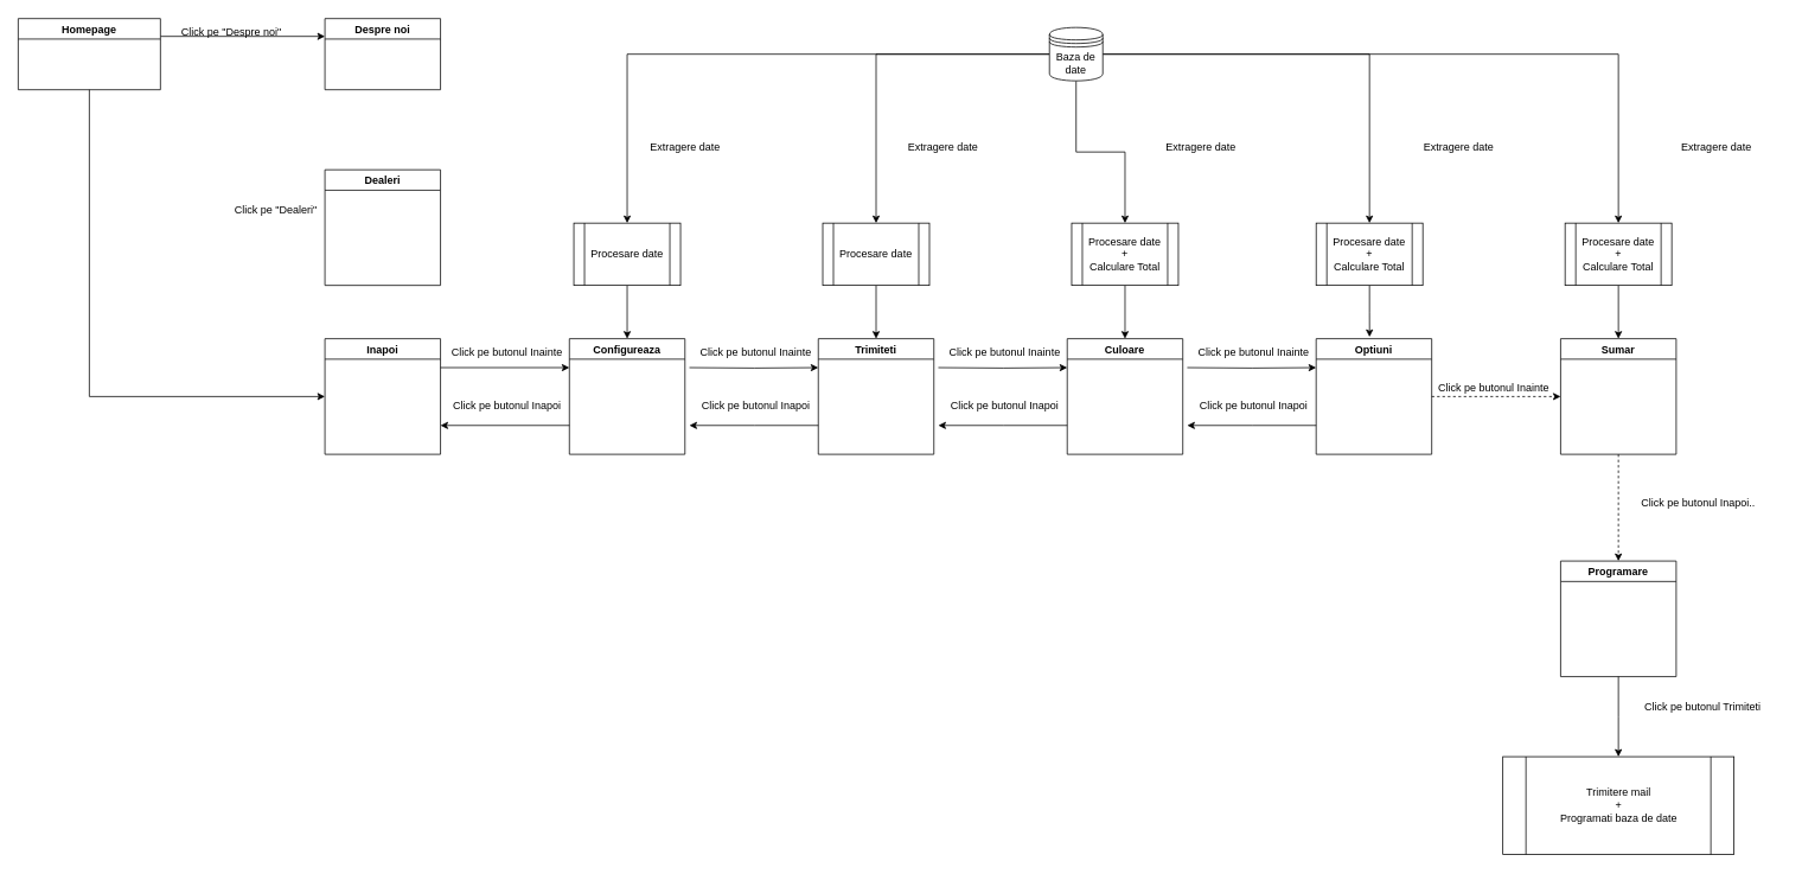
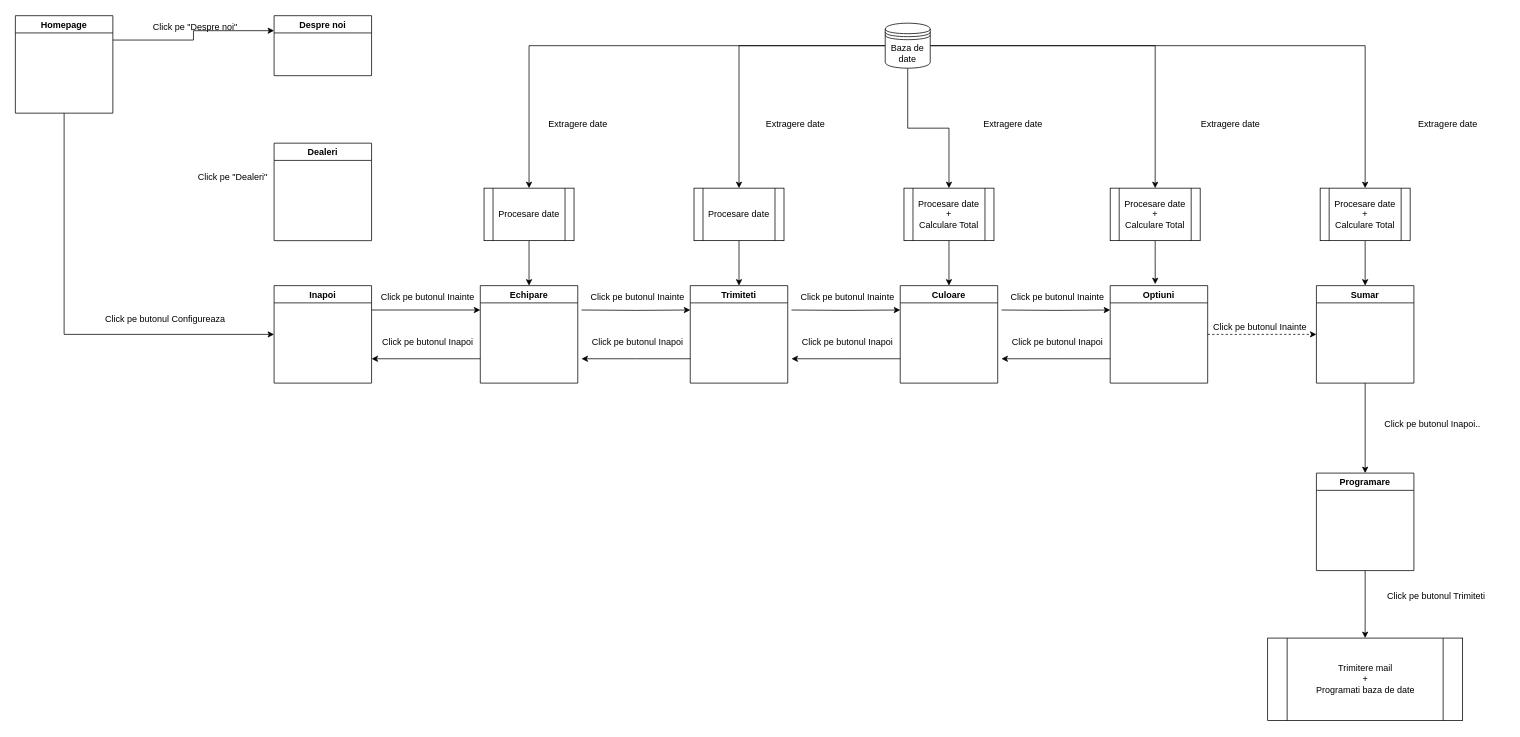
  <mxCell id="0" style=";html=1;" />
  <mxCell id="1" style=";html=1;" parent="0" />
  <mxCell id="2" style="edgeStyle=orthogonalEdgeStyle;rounded=0;orthogonalLoop=1;jettySize=auto;html=1;exitX=1;exitY=0.25;exitDx=0;exitDy=0;entryX=0;entryY=0.25;entryDx=0;entryDy=0;" edge="1" parent="1" source="4" target="5"><mxGeometry relative="1" as="geometry" /></mxCell>
  <mxCell id="3" style="edgeStyle=orthogonalEdgeStyle;rounded=0;orthogonalLoop=1;jettySize=auto;html=1;exitX=0.5;exitY=1;exitDx=0;exitDy=0;entryX=0;entryY=0.5;entryDx=0;entryDy=0;" edge="1" parent="1" source="4" target="10"><mxGeometry relative="1" as="geometry" /></mxCell>
- <mxCell id="4" value="Homepage" style="swimlane;" vertex="1" parent="1"><mxGeometry x="20" y="20" width="160" height="80" as="geometry" /></mxCell>
+ <mxCell id="4" value="Homepage" style="swimlane;" vertex="1" parent="1"><mxGeometry x="20" y="20" width="130" height="130" as="geometry" /></mxCell>
  <mxCell id="5" value="Despre noi" style="swimlane;" vertex="1" parent="1"><mxGeometry x="365" y="20" width="130" height="80" as="geometry" /></mxCell>
  <mxCell id="6" value="Click pe &quot;Despre noi&quot;" style="text;html=1;strokeColor=none;fillColor=none;align=center;verticalAlign=middle;whiteSpace=wrap;rounded=0;" vertex="1" parent="1"><mxGeometry x="200" y="20" width="120" height="30" as="geometry" /></mxCell>
  <mxCell id="7" value="Dealeri" style="swimlane;" vertex="1" parent="1"><mxGeometry x="365" y="190" width="130" height="130" as="geometry" /></mxCell>
  <mxCell id="8" value="Click pe &quot;Dealeri&quot;" style="text;html=1;strokeColor=none;fillColor=none;align=center;verticalAlign=middle;whiteSpace=wrap;rounded=0;" vertex="1" parent="1"><mxGeometry x="250" y="220" width="120" height="30" as="geometry" /></mxCell>
  <mxCell id="9" style="edgeStyle=orthogonalEdgeStyle;rounded=0;orthogonalLoop=1;jettySize=auto;html=1;exitX=1;exitY=0.25;exitDx=0;exitDy=0;entryX=0;entryY=0.25;entryDx=0;entryDy=0;" edge="1" parent="1" source="10" target="13"><mxGeometry relative="1" as="geometry" /></mxCell>
  <mxCell id="10" value="Inapoi" style="swimlane;" vertex="1" parent="1"><mxGeometry x="365" y="380" width="130" height="130" as="geometry" /></mxCell>
+ <mxCell id="11" value="Click pe butonul Configureaza" style="text;html=1;strokeColor=none;fillColor=none;align=center;verticalAlign=middle;whiteSpace=wrap;rounded=0;" vertex="1" parent="1"><mxGeometry x="130" y="410" width="180" height="30" as="geometry" /></mxCell>
  <mxCell id="12" style="edgeStyle=orthogonalEdgeStyle;rounded=0;orthogonalLoop=1;jettySize=auto;html=1;exitX=0;exitY=0.75;exitDx=0;exitDy=0;entryX=1;entryY=0.75;entryDx=0;entryDy=0;" edge="1" parent="1" source="13" target="10"><mxGeometry relative="1" as="geometry" /></mxCell>
- <mxCell id="13" value="Configureaza" style="swimlane;" vertex="1" parent="1"><mxGeometry x="640" y="380" width="130" height="130" as="geometry" /></mxCell>
+ <mxCell id="13" value="Echipare" style="swimlane;" vertex="1" parent="1"><mxGeometry x="640" y="380" width="130" height="130" as="geometry" /></mxCell>
  <mxCell id="14" value="Click pe butonul Inainte" style="text;html=1;strokeColor=none;fillColor=none;align=center;verticalAlign=middle;whiteSpace=wrap;rounded=0;" vertex="1" parent="1"><mxGeometry x="480" y="380" width="180" height="30" as="geometry" /></mxCell>
  <mxCell id="15" value="Click pe butonul Inapoi" style="text;html=1;strokeColor=none;fillColor=none;align=center;verticalAlign=middle;whiteSpace=wrap;rounded=0;" vertex="1" parent="1"><mxGeometry x="480" y="440" width="180" height="30" as="geometry" /></mxCell>
  <mxCell id="16" style="edgeStyle=orthogonalEdgeStyle;rounded=0;orthogonalLoop=1;jettySize=auto;html=1;exitX=1;exitY=0.25;exitDx=0;exitDy=0;entryX=0;entryY=0.25;entryDx=0;entryDy=0;" edge="1" parent="1" target="18"><mxGeometry relative="1" as="geometry"><mxPoint x="775" y="412.5" as="sourcePoint" /></mxGeometry></mxCell>
  <mxCell id="17" style="edgeStyle=orthogonalEdgeStyle;rounded=0;orthogonalLoop=1;jettySize=auto;html=1;exitX=0;exitY=0.75;exitDx=0;exitDy=0;entryX=1;entryY=0.75;entryDx=0;entryDy=0;" edge="1" parent="1" source="18"><mxGeometry relative="1" as="geometry"><mxPoint x="775" y="477.5" as="targetPoint" /></mxGeometry></mxCell>
  <mxCell id="18" value="Trimiteti" style="swimlane;" vertex="1" parent="1"><mxGeometry x="920" y="380" width="130" height="130" as="geometry" /></mxCell>
  <mxCell id="19" value="Click pe butonul Inainte" style="text;html=1;strokeColor=none;fillColor=none;align=center;verticalAlign=middle;whiteSpace=wrap;rounded=0;" vertex="1" parent="1"><mxGeometry x="760" y="380" width="180" height="30" as="geometry" /></mxCell>
  <mxCell id="20" value="Click pe butonul Inapoi" style="text;html=1;strokeColor=none;fillColor=none;align=center;verticalAlign=middle;whiteSpace=wrap;rounded=0;" vertex="1" parent="1"><mxGeometry x="760" y="440" width="180" height="30" as="geometry" /></mxCell>
  <mxCell id="21" style="edgeStyle=orthogonalEdgeStyle;rounded=0;orthogonalLoop=1;jettySize=auto;html=1;exitX=1;exitY=0.25;exitDx=0;exitDy=0;entryX=0;entryY=0.25;entryDx=0;entryDy=0;" edge="1" parent="1" target="23"><mxGeometry relative="1" as="geometry"><mxPoint x="1055" y="412.5" as="sourcePoint" /></mxGeometry></mxCell>
  <mxCell id="22" style="edgeStyle=orthogonalEdgeStyle;rounded=0;orthogonalLoop=1;jettySize=auto;html=1;exitX=0;exitY=0.75;exitDx=0;exitDy=0;entryX=1;entryY=0.75;entryDx=0;entryDy=0;" edge="1" parent="1" source="23"><mxGeometry relative="1" as="geometry"><mxPoint x="1055" y="477.5" as="targetPoint" /></mxGeometry></mxCell>
  <mxCell id="23" value="Culoare" style="swimlane;" vertex="1" parent="1"><mxGeometry x="1200" y="380" width="130" height="130" as="geometry" /></mxCell>
  <mxCell id="24" value="Click pe butonul Inainte" style="text;html=1;strokeColor=none;fillColor=none;align=center;verticalAlign=middle;whiteSpace=wrap;rounded=0;" vertex="1" parent="1"><mxGeometry x="1040" y="380" width="180" height="30" as="geometry" /></mxCell>
  <mxCell id="25" value="Click pe butonul Inapoi" style="text;html=1;strokeColor=none;fillColor=none;align=center;verticalAlign=middle;whiteSpace=wrap;rounded=0;" vertex="1" parent="1"><mxGeometry x="1040" y="440" width="180" height="30" as="geometry" /></mxCell>
  <mxCell id="26" style="edgeStyle=orthogonalEdgeStyle;rounded=0;orthogonalLoop=1;jettySize=auto;html=1;exitX=1;exitY=0.25;exitDx=0;exitDy=0;entryX=0;entryY=0.25;entryDx=0;entryDy=0;" edge="1" parent="1" target="29"><mxGeometry relative="1" as="geometry"><mxPoint x="1335" y="412.5" as="sourcePoint" /></mxGeometry></mxCell>
  <mxCell id="27" style="edgeStyle=orthogonalEdgeStyle;rounded=0;orthogonalLoop=1;jettySize=auto;html=1;exitX=0;exitY=0.75;exitDx=0;exitDy=0;entryX=1;entryY=0.75;entryDx=0;entryDy=0;" edge="1" parent="1" source="29"><mxGeometry relative="1" as="geometry"><mxPoint x="1335" y="477.5" as="targetPoint" /></mxGeometry></mxCell>
  <mxCell id="28" style="edgeStyle=orthogonalEdgeStyle;rounded=0;orthogonalLoop=1;jettySize=auto;html=1;entryX=0;entryY=0.5;entryDx=0;entryDy=0;dashed=1;" edge="1" parent="1" source="29" target="33"><mxGeometry relative="1" as="geometry" /></mxCell>
  <mxCell id="29" value="Optiuni" style="swimlane;" vertex="1" parent="1"><mxGeometry x="1480" y="380" width="130" height="130" as="geometry" /></mxCell>
  <mxCell id="30" value="Click pe butonul Inainte" style="text;html=1;strokeColor=none;fillColor=none;align=center;verticalAlign=middle;whiteSpace=wrap;rounded=0;" vertex="1" parent="1"><mxGeometry x="1320" y="380" width="180" height="30" as="geometry" /></mxCell>
  <mxCell id="31" value="Click pe butonul Inapoi" style="text;html=1;strokeColor=none;fillColor=none;align=center;verticalAlign=middle;whiteSpace=wrap;rounded=0;" vertex="1" parent="1"><mxGeometry x="1320" y="440" width="180" height="30" as="geometry" /></mxCell>
- <mxCell id="32" style="edgeStyle=orthogonalEdgeStyle;rounded=0;orthogonalLoop=1;jettySize=auto;html=1;dashed=1;" edge="1" parent="1" source="33" target="36"><mxGeometry relative="1" as="geometry" /></mxCell>
+ <mxCell id="32" style="edgeStyle=orthogonalEdgeStyle;rounded=0;orthogonalLoop=1;jettySize=auto;html=1;" edge="1" parent="1" source="33" target="36"><mxGeometry relative="1" as="geometry" /></mxCell>
  <mxCell id="33" value="Sumar" style="swimlane;" vertex="1" parent="1"><mxGeometry x="1755" y="380" width="130" height="130" as="geometry" /></mxCell>
  <mxCell id="34" value="Click pe butonul Inainte" style="text;html=1;strokeColor=none;fillColor=none;align=center;verticalAlign=middle;whiteSpace=wrap;rounded=0;" vertex="1" parent="1"><mxGeometry x="1590" y="420" width="180" height="30" as="geometry" /></mxCell>
  <mxCell id="35" style="edgeStyle=orthogonalEdgeStyle;rounded=0;orthogonalLoop=1;jettySize=auto;html=1;" edge="1" parent="1" source="36"><mxGeometry relative="1" as="geometry"><mxPoint x="1820" y="850" as="targetPoint" /></mxGeometry></mxCell>
  <mxCell id="36" value="Programare" style="swimlane;" vertex="1" parent="1"><mxGeometry x="1755" y="630" width="130" height="130" as="geometry" /></mxCell>
  <mxCell id="37" value="Click pe butonul Inapoi.." style="text;html=1;strokeColor=none;fillColor=none;align=center;verticalAlign=middle;whiteSpace=wrap;rounded=0;" vertex="1" parent="1"><mxGeometry x="1820" y="550" width="180" height="30" as="geometry" /></mxCell>
  <mxCell id="38" value="Click pe butonul Trimiteti" style="text;html=1;strokeColor=none;fillColor=none;align=center;verticalAlign=middle;whiteSpace=wrap;rounded=0;" vertex="1" parent="1"><mxGeometry x="1825" y="780" width="180" height="30" as="geometry" /></mxCell>
  <mxCell id="39" value="" style="shape=process;whiteSpace=wrap;html=1;backgroundOutline=1;" vertex="1" parent="1"><mxGeometry x="1690" y="850" width="260" height="110" as="geometry" /></mxCell>
  <mxCell id="40" value="Trimitere mail&lt;br&gt;+&lt;br&gt;Programati baza de date" style="text;html=1;align=center;verticalAlign=middle;resizable=0;points=[];autosize=1;strokeColor=none;fillColor=none;" vertex="1" parent="1"><mxGeometry x="1740" y="875" width="160" height="60" as="geometry" /></mxCell>
  <mxCell id="41" style="edgeStyle=orthogonalEdgeStyle;rounded=0;orthogonalLoop=1;jettySize=auto;html=1;entryX=0.5;entryY=0;entryDx=0;entryDy=0;" edge="1" parent="1" source="46" target="52"><mxGeometry relative="1" as="geometry" /></mxCell>
  <mxCell id="42" style="edgeStyle=orthogonalEdgeStyle;rounded=0;orthogonalLoop=1;jettySize=auto;html=1;" edge="1" parent="1" source="46" target="50"><mxGeometry relative="1" as="geometry" /></mxCell>
  <mxCell id="43" style="edgeStyle=orthogonalEdgeStyle;rounded=0;orthogonalLoop=1;jettySize=auto;html=1;" edge="1" parent="1" source="46" target="48"><mxGeometry relative="1" as="geometry" /></mxCell>
  <mxCell id="44" style="edgeStyle=orthogonalEdgeStyle;rounded=0;orthogonalLoop=1;jettySize=auto;html=1;entryX=0.5;entryY=0;entryDx=0;entryDy=0;" edge="1" parent="1" source="46" target="54"><mxGeometry relative="1" as="geometry" /></mxCell>
  <mxCell id="45" style="edgeStyle=orthogonalEdgeStyle;rounded=0;orthogonalLoop=1;jettySize=auto;html=1;" edge="1" parent="1" source="46" target="56"><mxGeometry relative="1" as="geometry" /></mxCell>
  <mxCell id="46" value="Baza de date" style="shape=datastore;whiteSpace=wrap;html=1;" vertex="1" parent="1"><mxGeometry x="1180" y="30" width="60" height="60" as="geometry" /></mxCell>
  <mxCell id="47" style="edgeStyle=orthogonalEdgeStyle;rounded=0;orthogonalLoop=1;jettySize=auto;html=1;entryX=0.5;entryY=0;entryDx=0;entryDy=0;" edge="1" parent="1" source="48" target="13"><mxGeometry relative="1" as="geometry" /></mxCell>
  <mxCell id="48" value="Procesare date" style="shape=process;whiteSpace=wrap;html=1;backgroundOutline=1;" vertex="1" parent="1"><mxGeometry x="645" y="250" width="120" height="70" as="geometry" /></mxCell>
  <mxCell id="49" style="edgeStyle=orthogonalEdgeStyle;rounded=0;orthogonalLoop=1;jettySize=auto;html=1;entryX=0.5;entryY=0;entryDx=0;entryDy=0;" edge="1" parent="1" source="50" target="18"><mxGeometry relative="1" as="geometry" /></mxCell>
  <mxCell id="50" value="Procesare date" style="shape=process;whiteSpace=wrap;html=1;backgroundOutline=1;" vertex="1" parent="1"><mxGeometry x="925" y="250" width="120" height="70" as="geometry" /></mxCell>
  <mxCell id="51" style="edgeStyle=orthogonalEdgeStyle;rounded=0;orthogonalLoop=1;jettySize=auto;html=1;entryX=0.5;entryY=0;entryDx=0;entryDy=0;" edge="1" parent="1" source="52" target="23"><mxGeometry relative="1" as="geometry" /></mxCell>
  <mxCell id="52" value="Procesare date&lt;br&gt;+&lt;br&gt;Calculare Total" style="shape=process;whiteSpace=wrap;html=1;backgroundOutline=1;" vertex="1" parent="1"><mxGeometry x="1205" y="250" width="120" height="70" as="geometry" /></mxCell>
  <mxCell id="53" style="edgeStyle=orthogonalEdgeStyle;rounded=0;orthogonalLoop=1;jettySize=auto;html=1;entryX=0.462;entryY=-0.015;entryDx=0;entryDy=0;entryPerimeter=0;" edge="1" parent="1" source="54" target="29"><mxGeometry relative="1" as="geometry" /></mxCell>
  <mxCell id="54" value="Procesare date&lt;br&gt;+&lt;br&gt;Calculare Total" style="shape=process;whiteSpace=wrap;html=1;backgroundOutline=1;" vertex="1" parent="1"><mxGeometry x="1480" y="250" width="120" height="70" as="geometry" /></mxCell>
  <mxCell id="55" style="edgeStyle=orthogonalEdgeStyle;rounded=0;orthogonalLoop=1;jettySize=auto;html=1;entryX=0.5;entryY=0;entryDx=0;entryDy=0;" edge="1" parent="1" source="56" target="33"><mxGeometry relative="1" as="geometry" /></mxCell>
  <mxCell id="56" value="Procesare date&lt;br&gt;+&lt;br&gt;Calculare Total" style="shape=process;whiteSpace=wrap;html=1;backgroundOutline=1;" vertex="1" parent="1"><mxGeometry x="1760" y="250" width="120" height="70" as="geometry" /></mxCell>
  <mxCell id="57" value="Extragere date" style="text;html=1;align=center;verticalAlign=middle;resizable=0;points=[];autosize=1;strokeColor=none;fillColor=none;" vertex="1" parent="1"><mxGeometry x="720" y="150" width="100" height="30" as="geometry" /></mxCell>
  <mxCell id="58" value="Extragere date" style="text;html=1;align=center;verticalAlign=middle;resizable=0;points=[];autosize=1;strokeColor=none;fillColor=none;" vertex="1" parent="1"><mxGeometry x="1010" y="150" width="100" height="30" as="geometry" /></mxCell>
  <mxCell id="59" value="Extragere date" style="text;html=1;align=center;verticalAlign=middle;resizable=0;points=[];autosize=1;strokeColor=none;fillColor=none;" vertex="1" parent="1"><mxGeometry x="1300" y="150" width="100" height="30" as="geometry" /></mxCell>
  <mxCell id="60" value="Extragere date" style="text;html=1;align=center;verticalAlign=middle;resizable=0;points=[];autosize=1;strokeColor=none;fillColor=none;" vertex="1" parent="1"><mxGeometry x="1590" y="150" width="100" height="30" as="geometry" /></mxCell>
  <mxCell id="61" value="Extragere date" style="text;html=1;align=center;verticalAlign=middle;resizable=0;points=[];autosize=1;strokeColor=none;fillColor=none;" vertex="1" parent="1"><mxGeometry x="1880" y="150" width="100" height="30" as="geometry" /></mxCell>
